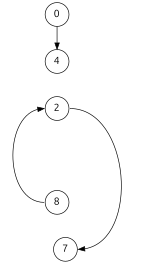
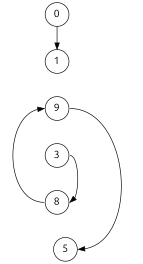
  digraph {
    fontname=Ubuntu
    node [fontname=Ubuntu fontsize=16 shape=circle]
    edge [fontname=Ubuntu style=solid]
    0
-   1 [label=4]
-   2
-   5 [label=7]
+   1
+   2 [label=9]
+   3
+   5
    n6 [label=8]
    0 -> 1
    1 -> 2 [style=invis]
+   2 -> 3 [style=invis]
    2 -> 5 [headport=e tailport=e]
+   3 -> n6 [style=invis]
+   3 -> n6 [headport=e tailport=e]
    n6 -> 2 [headport=w tailport=w]
    n6 -> 5 [style=invis]
  }
